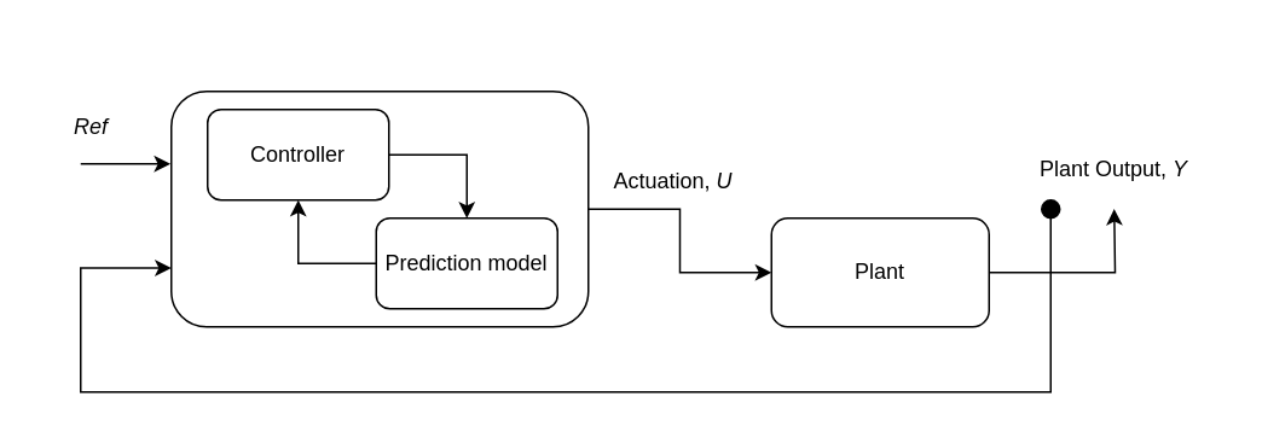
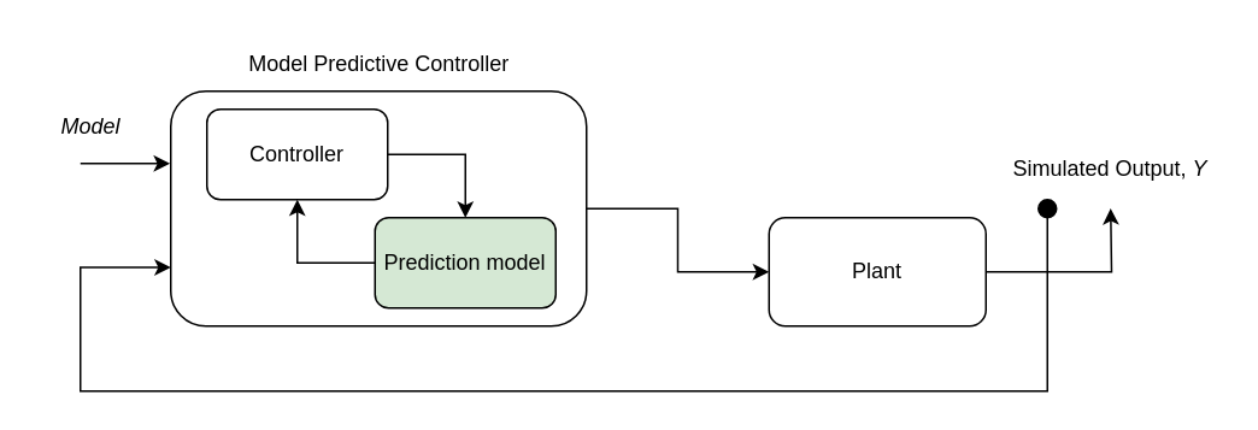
  <mxCell id="0" />
  <mxCell id="1" parent="0" />
  <mxCell id="2" style="edgeStyle=orthogonalEdgeStyle;rounded=0;orthogonalLoop=1;jettySize=auto;html=1;exitX=1;exitY=0.5;exitDx=0;exitDy=0;" edge="1" parent="1" source="3"><mxGeometry relative="1" as="geometry"><mxPoint x="614" y="114.862" as="targetPoint" /></mxGeometry></mxCell>
  <mxCell id="3" value="Plant" style="rounded=1;whiteSpace=wrap;html=1;" vertex="1" parent="1"><mxGeometry x="425" y="120" width="120" height="60" as="geometry" /></mxCell>
  <mxCell id="4" value="" style="group" vertex="1" connectable="0" parent="1"><mxGeometry x="94" y="50" width="230" height="130" as="geometry" /></mxCell>
  <mxCell id="5" value="" style="rounded=1;whiteSpace=wrap;html=1;" vertex="1" parent="4"><mxGeometry width="230" height="130" as="geometry" /></mxCell>
  <mxCell id="6" value="Controller" style="rounded=1;whiteSpace=wrap;html=1;" vertex="1" parent="4"><mxGeometry x="20" y="10" width="100" height="50" as="geometry" /></mxCell>
  <mxCell id="7" style="edgeStyle=orthogonalEdgeStyle;rounded=0;orthogonalLoop=1;jettySize=auto;html=1;exitX=0;exitY=0.5;exitDx=0;exitDy=0;" edge="1" parent="4" source="8" target="6"><mxGeometry relative="1" as="geometry" /></mxCell>
- <mxCell id="8" value="Prediction model" style="rounded=1;whiteSpace=wrap;html=1;" vertex="1" parent="4"><mxGeometry x="113" y="70" width="100" height="50" as="geometry" /></mxCell>
+ <mxCell id="8" value="Prediction model" style="rounded=1;whiteSpace=wrap;html=1;fillColor=#d5e8d4;" vertex="1" parent="4"><mxGeometry x="113" y="70" width="100" height="50" as="geometry" /></mxCell>
  <mxCell id="9" style="edgeStyle=orthogonalEdgeStyle;rounded=0;orthogonalLoop=1;jettySize=auto;html=1;exitX=1;exitY=0.5;exitDx=0;exitDy=0;" edge="1" parent="4" source="6" target="8"><mxGeometry relative="1" as="geometry" /></mxCell>
  <mxCell id="10" style="edgeStyle=orthogonalEdgeStyle;rounded=0;orthogonalLoop=1;jettySize=auto;html=1;exitX=1;exitY=0.5;exitDx=0;exitDy=0;" edge="1" parent="1" source="5" target="3"><mxGeometry relative="1" as="geometry" /></mxCell>
  <mxCell id="11" style="edgeStyle=orthogonalEdgeStyle;rounded=0;orthogonalLoop=1;jettySize=auto;html=1;exitX=0.5;exitY=1;exitDx=0;exitDy=0;entryX=0;entryY=0.75;entryDx=0;entryDy=0;" edge="1" parent="1" source="12" target="5"><mxGeometry relative="1" as="geometry"><Array as="points"><mxPoint x="579" y="216" /><mxPoint x="44" y="216" /><mxPoint x="44" y="147" /></Array></mxGeometry></mxCell>
  <mxCell id="12" value="" style="ellipse;whiteSpace=wrap;html=1;aspect=fixed;fillColor=#000000;" vertex="1" parent="1"><mxGeometry x="574" y="110" width="10" height="10" as="geometry" /></mxCell>
  <mxCell id="13" value="" style="endArrow=classic;html=1;rounded=0;entryX=-0.002;entryY=0.308;entryDx=0;entryDy=0;entryPerimeter=0;" edge="1" parent="1" target="5"><mxGeometry width="50" height="50" relative="1" as="geometry"><mxPoint x="44" y="90" as="sourcePoint" /><mxPoint x="284" y="170" as="targetPoint" /></mxGeometry></mxCell>
- <mxCell id="15" value="Actuation, &lt;i&gt;U&lt;/i&gt; " style="text;html=1;strokeColor=none;fillColor=none;align=center;verticalAlign=middle;whiteSpace=wrap;rounded=0;" vertex="1" parent="1"><mxGeometry x="331" y="85" width="80" height="30" as="geometry" /></mxCell>
- <mxCell id="16" value="Plant Output, &lt;i&gt;Y&lt;/i&gt; " style="text;html=1;strokeColor=none;fillColor=none;align=center;verticalAlign=middle;whiteSpace=wrap;rounded=0;" vertex="1" parent="1"><mxGeometry x="554" y="78" width="120" height="30" as="geometry" /></mxCell>
- <mxCell id="17" value="&lt;i&gt;Ref&lt;/i&gt;" style="text;html=1;strokeColor=none;fillColor=none;align=center;verticalAlign=middle;whiteSpace=wrap;rounded=0;" vertex="1" parent="1"><mxGeometry x="20" y="55" width="60" height="30" as="geometry" /></mxCell>
+ <mxCell id="14" value="Model Predictive Controller" style="text;html=1;strokeColor=none;fillColor=none;align=center;verticalAlign=middle;whiteSpace=wrap;rounded=0;" vertex="1" parent="1"><mxGeometry x="131.5" y="20" width="155" height="30" as="geometry" /></mxCell>
+ <mxCell id="16" value="Simulated Output, &lt;i&gt;Y&lt;/i&gt; " style="text;html=1;strokeColor=none;fillColor=none;align=center;verticalAlign=middle;whiteSpace=wrap;rounded=0;" vertex="1" parent="1"><mxGeometry x="554" y="78" width="120" height="30" as="geometry" /></mxCell>
+ <mxCell id="17" value="&lt;i&gt;Model&lt;/i&gt;" style="text;html=1;strokeColor=none;fillColor=none;align=center;verticalAlign=middle;whiteSpace=wrap;rounded=0;" vertex="1" parent="1"><mxGeometry x="20" y="55" width="60" height="30" as="geometry" /></mxCell>
